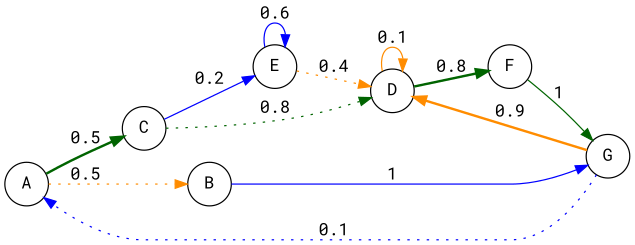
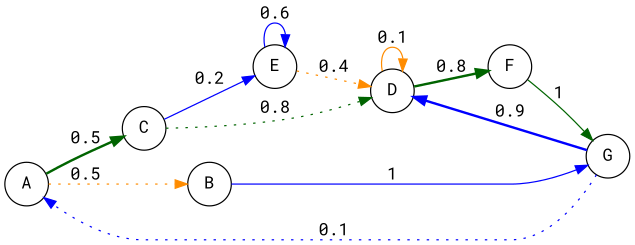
  digraph {
    fontname="Roboto Mono"
    rankdir=LR
    node [fontname="Roboto Mono" shape=circle]
    edge [color=darkgreen fontname="Roboto Mono" style=solid]
    A
    C
    B
    E
    D
    G
    F
    A -> C [label=0.5 style=bold]
    A -> B [color=darkorange label=0.5 style=dotted]
    C -> E [color=blue label=0.2]
    C -> D [label=0.8 style=dotted]
    B -> G [color=blue label=1]
    E -> E [color=blue label=0.6]
    E -> D [color=darkorange label=0.4 style=dotted]
    D -> D [color=darkorange label=0.1]
    D -> F [label=0.8 style=bold]
    G -> A [color=blue label=0.1 style=dotted]
-   G -> D [color=darkorange label=0.9 style=bold]
+   G -> D [color=blue label=0.9 style=bold]
    F -> G [label=1]
  }
